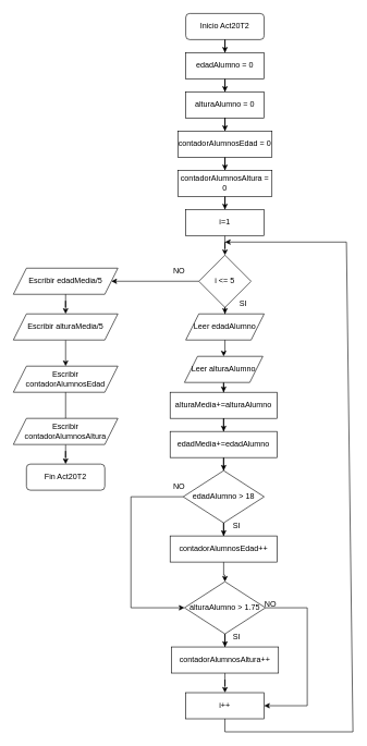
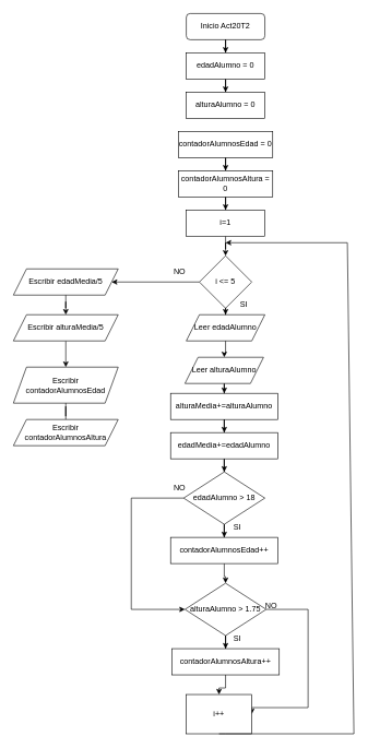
  <mxCell id="0" />
  <mxCell id="1" parent="0" />
  <mxCell id="2" value="" style="edgeStyle=orthogonalEdgeStyle;rounded=0;orthogonalLoop=1;jettySize=auto;html=1;" edge="1" parent="1" source="30" target="5"><mxGeometry relative="1" as="geometry" /></mxCell>
  <mxCell id="3" value="Inicio Act20T2" style="rounded=1;whiteSpace=wrap;html=1;" vertex="1" parent="1"><mxGeometry x="284" y="20" width="120" height="40" as="geometry" /></mxCell>
  <mxCell id="4" value="" style="edgeStyle=orthogonalEdgeStyle;rounded=0;orthogonalLoop=1;jettySize=auto;html=1;" edge="1" parent="1" source="32" target="7"><mxGeometry relative="1" as="geometry" /></mxCell>
  <mxCell id="5" value="alturaAlumno = 0" style="rounded=0;whiteSpace=wrap;html=1;" vertex="1" parent="1"><mxGeometry x="284" y="140" width="120" height="40" as="geometry" /></mxCell>
  <mxCell id="6" value="" style="edgeStyle=orthogonalEdgeStyle;rounded=0;orthogonalLoop=1;jettySize=auto;html=1;" edge="1" parent="1" source="7" target="12"><mxGeometry relative="1" as="geometry" /></mxCell>
  <mxCell id="7" value="contadorAlumnosAltura = 0" style="rounded=0;whiteSpace=wrap;html=1;" vertex="1" parent="1"><mxGeometry x="272" y="260" width="144" height="40" as="geometry" /></mxCell>
  <mxCell id="8" style="edgeStyle=orthogonalEdgeStyle;rounded=0;orthogonalLoop=1;jettySize=auto;html=1;entryX=1;entryY=0.5;entryDx=0;entryDy=0;" edge="1" parent="1" source="10" target="24"><mxGeometry relative="1" as="geometry" /></mxCell>
  <mxCell id="9" value="" style="edgeStyle=orthogonalEdgeStyle;rounded=0;orthogonalLoop=1;jettySize=auto;html=1;" edge="1" parent="1" source="10" target="14"><mxGeometry relative="1" as="geometry" /></mxCell>
  <mxCell id="10" value="i &amp;lt;= 5" style="rhombus;whiteSpace=wrap;html=1;" vertex="1" parent="1"><mxGeometry x="304" y="390" width="80" height="80" as="geometry" /></mxCell>
  <mxCell id="11" style="edgeStyle=orthogonalEdgeStyle;rounded=0;orthogonalLoop=1;jettySize=auto;html=1;entryX=0.5;entryY=0;entryDx=0;entryDy=0;" edge="1" parent="1" source="12" target="10"><mxGeometry relative="1" as="geometry"><mxPoint x="344" y="380" as="targetPoint" /></mxGeometry></mxCell>
  <mxCell id="12" value="i=1" style="rounded=0;whiteSpace=wrap;html=1;" vertex="1" parent="1"><mxGeometry x="284" y="320" width="120" height="40" as="geometry" /></mxCell>
  <mxCell id="13" value="" style="edgeStyle=orthogonalEdgeStyle;rounded=0;orthogonalLoop=1;jettySize=auto;html=1;" edge="1" parent="1" source="38" target="16"><mxGeometry relative="1" as="geometry" /></mxCell>
  <mxCell id="14" value="Leer edadAlumno" style="shape=parallelogram;perimeter=parallelogramPerimeter;whiteSpace=wrap;html=1;fixedSize=1;" vertex="1" parent="1"><mxGeometry x="284" y="480" width="120" height="40" as="geometry" /></mxCell>
  <mxCell id="15" value="" style="edgeStyle=orthogonalEdgeStyle;rounded=0;orthogonalLoop=1;jettySize=auto;html=1;" edge="1" parent="1" source="40" target="19"><mxGeometry relative="1" as="geometry" /></mxCell>
  <mxCell id="16" value="alturaMedia+=alturaAlumno" style="rounded=0;whiteSpace=wrap;html=1;" vertex="1" parent="1"><mxGeometry x="260" y="600" width="164" height="40" as="geometry" /></mxCell>
  <mxCell id="17" value="" style="edgeStyle=orthogonalEdgeStyle;rounded=0;orthogonalLoop=1;jettySize=auto;html=1;" edge="1" parent="1" source="42" target="22"><mxGeometry relative="1" as="geometry" /></mxCell>
  <mxCell id="18" style="edgeStyle=orthogonalEdgeStyle;rounded=0;orthogonalLoop=1;jettySize=auto;html=1;entryX=0;entryY=0.5;entryDx=0;entryDy=0;" edge="1" parent="1" source="19" target="22"><mxGeometry relative="1" as="geometry"><Array as="points"><mxPoint x="200" y="760" /><mxPoint x="200" y="930" /></Array></mxGeometry></mxCell>
  <mxCell id="19" value="edadAlumno &amp;gt; 18" style="rhombus;whiteSpace=wrap;html=1;" vertex="1" parent="1"><mxGeometry x="280" y="720" width="124" height="80" as="geometry" /></mxCell>
  <mxCell id="20" value="" style="edgeStyle=orthogonalEdgeStyle;rounded=0;orthogonalLoop=1;jettySize=auto;html=1;" edge="1" parent="1" source="44" target="25"><mxGeometry relative="1" as="geometry" /></mxCell>
  <mxCell id="21" style="edgeStyle=orthogonalEdgeStyle;rounded=0;orthogonalLoop=1;jettySize=auto;html=1;entryX=1;entryY=0.5;entryDx=0;entryDy=0;" edge="1" parent="1" source="22" target="25"><mxGeometry relative="1" as="geometry"><Array as="points"><mxPoint x="470" y="930" /><mxPoint x="470" y="1080" /></Array></mxGeometry></mxCell>
  <mxCell id="22" value="alturaAlumno &amp;gt; 1.75" style="rhombus;whiteSpace=wrap;html=1;" vertex="1" parent="1"><mxGeometry x="282" y="890" width="124" height="80" as="geometry" /></mxCell>
  <mxCell id="23" value="" style="edgeStyle=orthogonalEdgeStyle;rounded=0;orthogonalLoop=1;jettySize=auto;html=1;" edge="1" parent="1" source="34" target="27"><mxGeometry relative="1" as="geometry" /></mxCell>
  <mxCell id="24" value="Escribir edadMedia/5" style="shape=parallelogram;perimeter=parallelogramPerimeter;whiteSpace=wrap;html=1;fixedSize=1;" vertex="1" parent="1"><mxGeometry x="20" y="410" width="160" height="40" as="geometry" /></mxCell>
- <mxCell id="25" value="i++" style="rounded=0;whiteSpace=wrap;html=1;" vertex="1" parent="1"><mxGeometry x="284" y="1060" width="120" height="40" as="geometry" /></mxCell>
- <mxCell id="26" value="" style="edgeStyle=orthogonalEdgeStyle;rounded=0;orthogonalLoop=1;jettySize=auto;html=1;" edge="1" parent="1" source="36" target="28"><mxGeometry relative="1" as="geometry" /></mxCell>
- <mxCell id="27" value="Escribir contadorAlumnosEdad" style="shape=parallelogram;perimeter=parallelogramPerimeter;whiteSpace=wrap;html=1;fixedSize=1;" vertex="1" parent="1"><mxGeometry x="20" y="560" width="160" height="40" as="geometry" /></mxCell>
- <mxCell id="28" value="Fin Act20T2" style="rounded=1;whiteSpace=wrap;html=1;" vertex="1" parent="1"><mxGeometry x="40" y="710" width="120" height="40" as="geometry" /></mxCell>
+ <mxCell id="25" value="i++" style="rounded=0;whiteSpace=wrap;html=1;" vertex="1" parent="1"><mxGeometry x="284" y="1060" width="100" height="60" as="geometry" /></mxCell>
+ <mxCell id="27" value="Escribir contadorAlumnosEdad" style="shape=parallelogram;perimeter=parallelogramPerimeter;whiteSpace=wrap;html=1;fixedSize=1;" vertex="1" parent="1"><mxGeometry x="20" y="560" width="160" height="55" as="geometry" /></mxCell>
  <mxCell id="29" value="" style="edgeStyle=orthogonalEdgeStyle;rounded=0;orthogonalLoop=1;jettySize=auto;html=1;" edge="1" parent="1" source="3" target="30"><mxGeometry relative="1" as="geometry"><mxPoint x="344" y="60" as="sourcePoint" /><mxPoint x="344" y="140" as="targetPoint" /></mxGeometry></mxCell>
  <mxCell id="30" value="edadAlumno = 0" style="rounded=0;whiteSpace=wrap;html=1;" vertex="1" parent="1"><mxGeometry x="284" y="80" width="120" height="40" as="geometry" /></mxCell>
- <mxCell id="31" value="" style="edgeStyle=orthogonalEdgeStyle;rounded=0;orthogonalLoop=1;jettySize=auto;html=1;" edge="1" parent="1" source="5" target="32"><mxGeometry relative="1" as="geometry"><mxPoint x="344" y="180" as="sourcePoint" /><mxPoint x="344" y="260" as="targetPoint" /></mxGeometry></mxCell>
  <mxCell id="32" value="contadorAlumnosEdad = 0" style="rounded=0;whiteSpace=wrap;html=1;" vertex="1" parent="1"><mxGeometry x="272" y="200" width="144" height="40" as="geometry" /></mxCell>
  <mxCell id="33" value="" style="edgeStyle=orthogonalEdgeStyle;rounded=0;orthogonalLoop=1;jettySize=auto;html=1;" edge="1" parent="1" source="24" target="34"><mxGeometry relative="1" as="geometry"><mxPoint x="100" y="450" as="sourcePoint" /><mxPoint x="100" y="560" as="targetPoint" /></mxGeometry></mxCell>
  <mxCell id="34" value="Escribir alturaMedia/5" style="shape=parallelogram;perimeter=parallelogramPerimeter;whiteSpace=wrap;html=1;fixedSize=1;" vertex="1" parent="1"><mxGeometry x="20" y="480" width="160" height="40" as="geometry" /></mxCell>
  <mxCell id="35" value="" style="edgeStyle=orthogonalEdgeStyle;rounded=0;orthogonalLoop=1;jettySize=auto;html=1;endArrow=none;" edge="1" parent="1" source="27" target="36"><mxGeometry relative="1" as="geometry"><mxPoint x="100" y="600" as="sourcePoint" /><mxPoint x="100" y="710" as="targetPoint" /></mxGeometry></mxCell>
  <mxCell id="36" value="Escribir contadorAlumnosAltura" style="shape=parallelogram;perimeter=parallelogramPerimeter;whiteSpace=wrap;html=1;fixedSize=1;" vertex="1" parent="1"><mxGeometry x="20" y="640" width="160" height="40" as="geometry" /></mxCell>
  <mxCell id="37" value="" style="edgeStyle=orthogonalEdgeStyle;rounded=0;orthogonalLoop=1;jettySize=auto;html=1;" edge="1" parent="1" source="14" target="38"><mxGeometry relative="1" as="geometry"><mxPoint x="344" y="520" as="sourcePoint" /><mxPoint x="344" y="600" as="targetPoint" /></mxGeometry></mxCell>
  <mxCell id="38" value="Leer alturaAlumno" style="shape=parallelogram;perimeter=parallelogramPerimeter;whiteSpace=wrap;html=1;fixedSize=1;" vertex="1" parent="1"><mxGeometry x="282" y="545" width="120" height="40" as="geometry" /></mxCell>
  <mxCell id="39" value="" style="edgeStyle=orthogonalEdgeStyle;rounded=0;orthogonalLoop=1;jettySize=auto;html=1;" edge="1" parent="1" source="16" target="40"><mxGeometry relative="1" as="geometry"><mxPoint x="342" y="640" as="sourcePoint" /><mxPoint x="344" y="720" as="targetPoint" /></mxGeometry></mxCell>
  <mxCell id="40" value="edadMedia+=edadAlumno" style="rounded=0;whiteSpace=wrap;html=1;" vertex="1" parent="1"><mxGeometry x="260" y="660" width="164" height="40" as="geometry" /></mxCell>
  <mxCell id="41" value="" style="edgeStyle=orthogonalEdgeStyle;rounded=0;orthogonalLoop=1;jettySize=auto;html=1;" edge="1" parent="1" source="19" target="42"><mxGeometry relative="1" as="geometry"><mxPoint x="342" y="800" as="sourcePoint" /><mxPoint x="344" y="890" as="targetPoint" /></mxGeometry></mxCell>
  <mxCell id="42" value="contadorAlumnosEdad++" style="rounded=0;whiteSpace=wrap;html=1;" vertex="1" parent="1"><mxGeometry x="260" y="820" width="164" height="40" as="geometry" /></mxCell>
  <mxCell id="43" value="" style="edgeStyle=orthogonalEdgeStyle;rounded=0;orthogonalLoop=1;jettySize=auto;html=1;" edge="1" parent="1" source="22" target="44"><mxGeometry relative="1" as="geometry"><mxPoint x="344" y="970" as="sourcePoint" /><mxPoint x="344" y="1060" as="targetPoint" /></mxGeometry></mxCell>
  <mxCell id="44" value="contadorAlumnosAltura++" style="rounded=0;whiteSpace=wrap;html=1;" vertex="1" parent="1"><mxGeometry x="262" y="990" width="164" height="40" as="geometry" /></mxCell>
  <mxCell id="45" value="" style="endArrow=classic;html=1;rounded=0;exitX=0.5;exitY=1;exitDx=0;exitDy=0;" edge="1" parent="1" source="25"><mxGeometry width="50" height="50" relative="1" as="geometry"><mxPoint x="90" y="710" as="sourcePoint" /><mxPoint x="344" y="370" as="targetPoint" /><Array as="points"><mxPoint x="344" y="1120" /><mxPoint x="540" y="1120" /><mxPoint x="530" y="370" /></Array></mxGeometry></mxCell>
  <mxCell id="46" value="SI" style="text;html=1;strokeColor=none;fillColor=none;align=center;verticalAlign=middle;whiteSpace=wrap;rounded=0;" vertex="1" parent="1"><mxGeometry x="342" y="450" width="60" height="30" as="geometry" /></mxCell>
  <mxCell id="47" value="NO" style="text;html=1;strokeColor=none;fillColor=none;align=center;verticalAlign=middle;whiteSpace=wrap;rounded=0;" vertex="1" parent="1"><mxGeometry x="244" y="400" width="60" height="30" as="geometry" /></mxCell>
  <mxCell id="48" value="SI" style="text;html=1;strokeColor=none;fillColor=none;align=center;verticalAlign=middle;whiteSpace=wrap;rounded=0;" vertex="1" parent="1"><mxGeometry x="332" y="790" width="60" height="30" as="geometry" /></mxCell>
  <mxCell id="49" value="NO" style="text;html=1;strokeColor=none;fillColor=none;align=center;verticalAlign=middle;whiteSpace=wrap;rounded=0;" vertex="1" parent="1"><mxGeometry x="244" y="730" width="60" height="30" as="geometry" /></mxCell>
  <mxCell id="50" value="SI" style="text;html=1;strokeColor=none;fillColor=none;align=center;verticalAlign=middle;whiteSpace=wrap;rounded=0;" vertex="1" parent="1"><mxGeometry x="332" y="960" width="60" height="30" as="geometry" /></mxCell>
  <mxCell id="51" value="NO" style="text;html=1;strokeColor=none;fillColor=none;align=center;verticalAlign=middle;whiteSpace=wrap;rounded=0;" vertex="1" parent="1"><mxGeometry x="384" y="910" width="60" height="30" as="geometry" /></mxCell>
